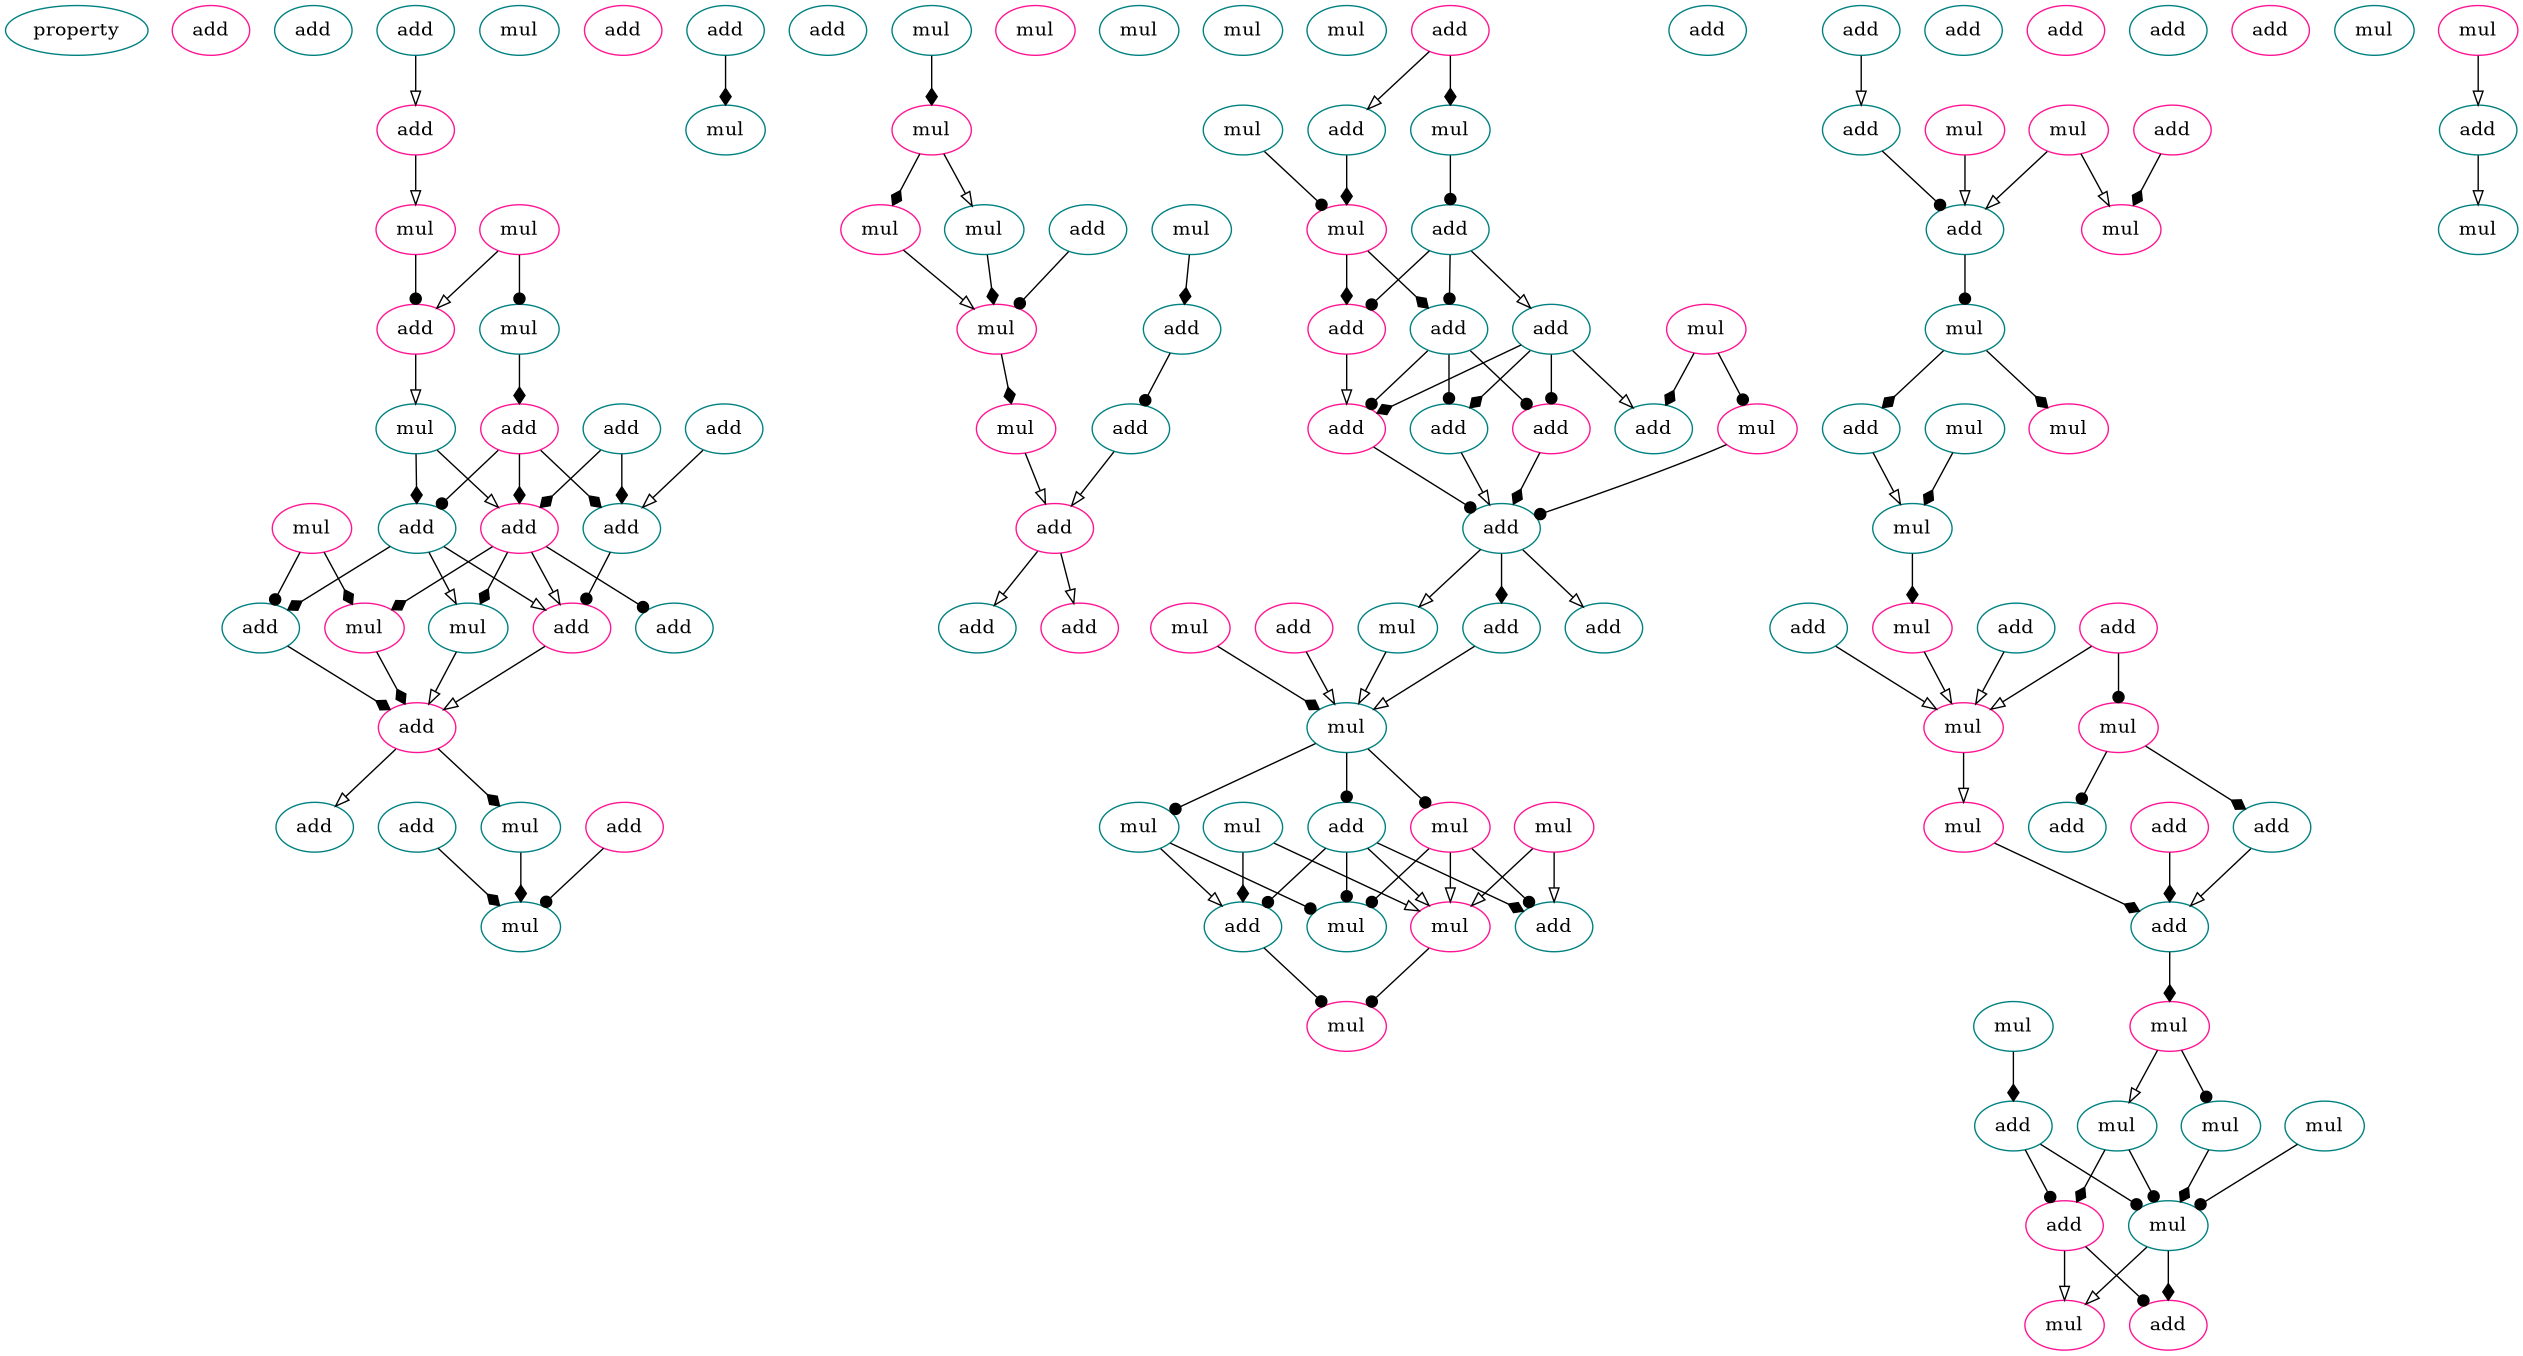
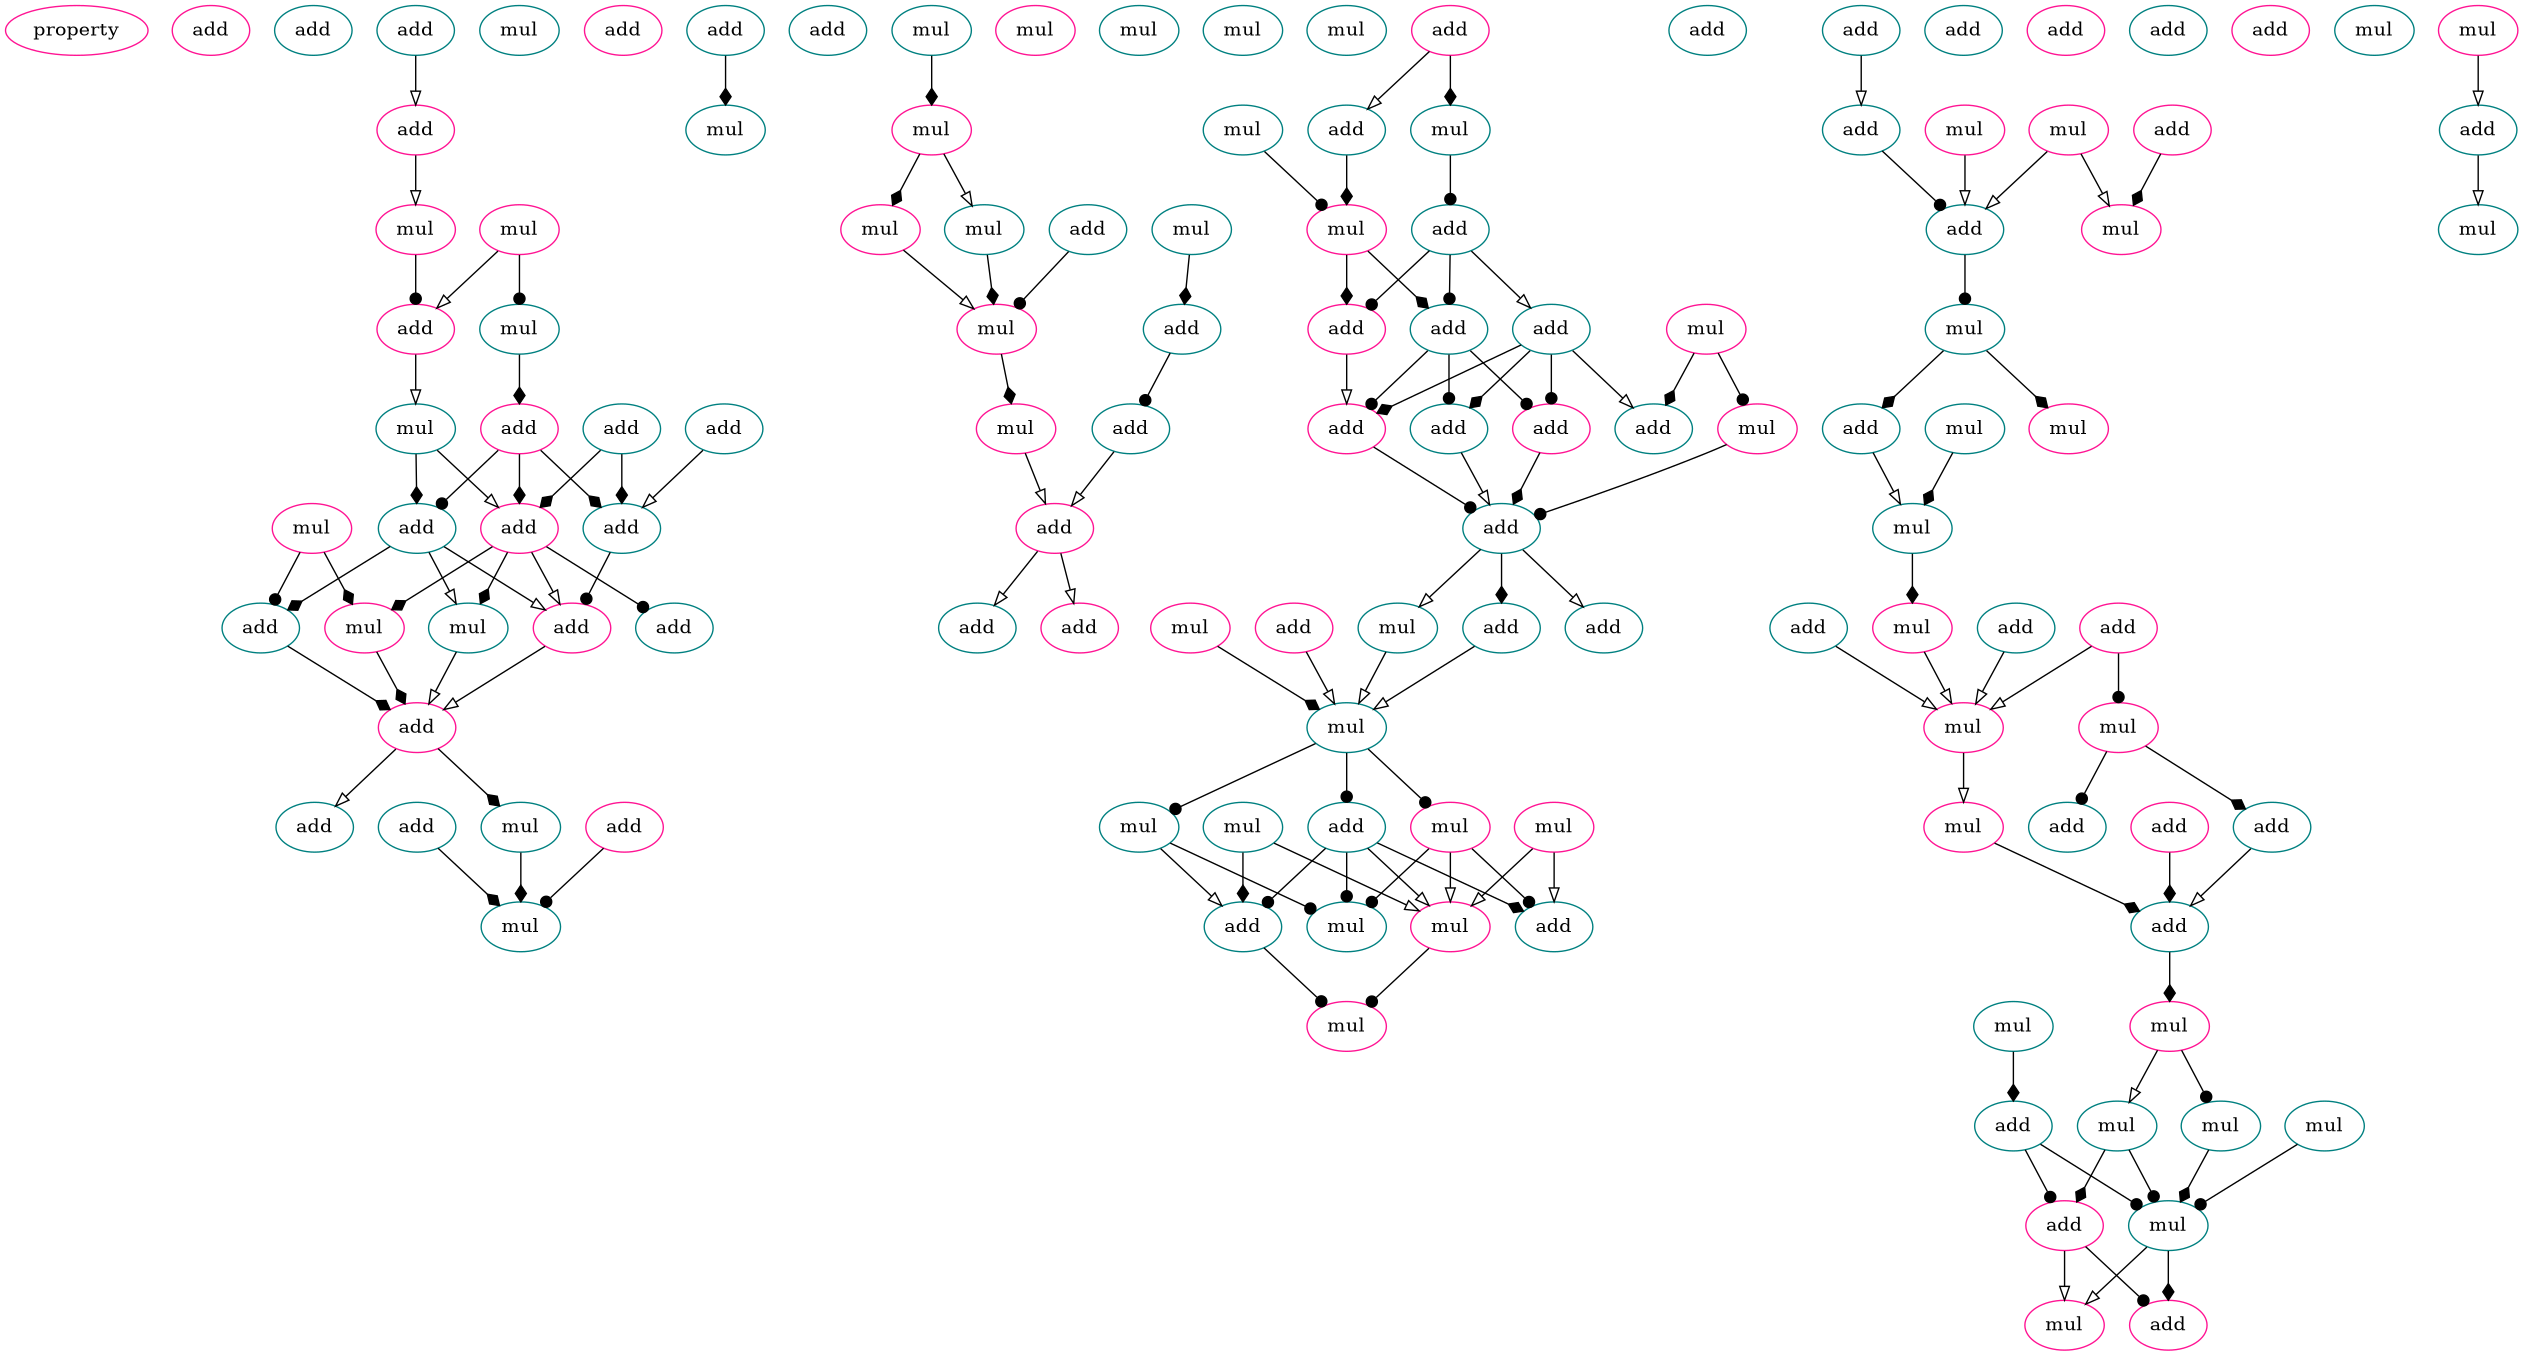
  digraph {
    node [fontcolor=black color=teal]
    edge [arrowhead=onormal]
-   property [lf=1.1 mul=2]
+   property [lf=1.1 mul=2 color=deeppink]
    n2 [label=add color=deeppink]
    n3 [label=add]
    n4 [label=add]
    n5 [label=add color=deeppink]
    n6 [label=mul color=deeppink]
    n7 [label=add color=deeppink]
    n8 [label=mul color=deeppink]
    n9 [label=mul]
    n10 [label=mul]
    n11 [label=add color=deeppink]
    n12 [label=mul]
    n13 [label=add]
    n14 [label=add]
    n15 [label=add color=deeppink]
    n16 [label=add]
    n17 [label=add]
    n18 [label=add color=deeppink]
    n19 [label=mul color=deeppink]
    n20 [label=add]
    n21 [label=mul color=deeppink]
    n22 [label=mul]
    n23 [label=add]
    n24 [label=add color=deeppink]
    n25 [label=add]
    n26 [label=mul]
    n27 [label=add color=deeppink]
    n28 [label=mul]
    n29 [label=add]
    n30 [label=add color=deeppink]
    n31 [label=add]
    n32 [label=mul]
    n33 [label=add]
    n34 [label=mul]
    n35 [label=mul color=deeppink]
    n36 [label=mul color=deeppink]
    n37 [label=mul]
    n38 [label=mul color=deeppink]
    n39 [label=mul color=deeppink]
    n40 [label=mul]
    n41 [label=add]
    n42 [label=add]
    n43 [label=mul color=deeppink]
    n44 [label=add]
    n45 [label=add color=deeppink]
    n46 [label=mul]
    n47 [label=add]
    n48 [label=add color=deeppink]
    n49 [label=mul]
    n50 [label=mul]
    n51 [label=add color=deeppink]
    n52 [label=add]
    n53 [label=mul]
    n54 [label=mul color=deeppink]
    n55 [label=add]
    n56 [label=mul]
    n57 [label=add]
    n58 [label=add]
    n59 [label=add color=deeppink]
    n60 [label=add color=deeppink]
    n61 [label=add color=deeppink]
    n62 [label=add]
    n63 [label=add]
    n64 [label=mul color=deeppink]
    n65 [label=mul color=deeppink]
    n66 [label=add]
    n67 [label=mul]
    n68 [label=add]
    n69 [label=add]
    n70 [label=mul]
    n71 [label=mul color=deeppink]
    n72 [label=add color=deeppink]
    n73 [label=mul]
    n74 [label=add]
    n75 [label=mul color=deeppink]
    n76 [label=add]
    n77 [label=mul]
    n78 [label=mul color=deeppink]
    n79 [label=mul color=deeppink]
    n80 [label=add]
    n81 [label=mul]
    n82 [label=mul color=deeppink]
    n83 [label=add]
    n84 [label=add]
    n85 [label=add]
    n86 [label=mul color=deeppink]
    n87 [label=add]
    n88 [label=mul color=deeppink]
    n89 [label=mul color=deeppink]
    n90 [label=add]
    n91 [label=add color=deeppink]
    n92 [label=mul]
    n93 [label=add]
    n94 [label=mul color=deeppink]
    n95 [label=add color=deeppink]
    n96 [label=mul]
    n97 [label=mul]
    n98 [label=add]
    n99 [label=mul color=deeppink]
    n100 [label=mul color=deeppink]
    n101 [label=add]
    n102 [label=add color=deeppink]
    n103 [label=add color=deeppink]
    n104 [label=mul color=deeppink]
    n105 [label=add]
    n106 [label=add]
    n107 [label=add]
    n108 [label=mul color=deeppink]
    n109 [label=add]
    n110 [label=add color=deeppink]
    n111 [label=mul color=deeppink]
    n112 [label=mul]
    n113 [label=add]
    n114 [label=mul]
    n115 [label=mul]
    n116 [label=add color=deeppink]
    n117 [label=mul]
    n118 [label=mul]
    n119 [label=mul color=deeppink]
    n120 [label=add color=deeppink]
    n121 [label=mul]
    n122 [label=mul color=deeppink]
    n123 [label=add]
    n124 [label=mul]
    n4 -> n5
    n5 -> n6
    n6 -> n7 [arrowhead=dot]
    n7 -> n12
    n8 -> n7
    n8 -> n9 [arrowhead=dot]
    n9 -> n11 [arrowhead=diamond]
    n11 -> n14 [arrowhead=diamond]
    n11 -> n15 [arrowhead=diamond]
    n11 -> n16 [arrowhead=dot]
    n12 -> n15
    n12 -> n16 [arrowhead=diamond]
    n13 -> n14
    n14 -> n18 [arrowhead=dot]
    n15 -> n18
    n15 -> n21 [arrowhead=diamond]
    n15 -> n22 [arrowhead=diamond]
    n15 -> n23 [arrowhead=dot]
    n16 -> n18
    n16 -> n20 [arrowhead=diamond]
    n16 -> n22
    n17 -> n14 [arrowhead=diamond]
    n17 -> n15 [arrowhead=diamond]
    n18 -> n24
    n19 -> n20 [arrowhead=dot]
    n19 -> n21 [arrowhead=diamond]
    n20 -> n24 [arrowhead=diamond]
    n21 -> n24 [arrowhead=diamond]
    n22 -> n24
    n24 -> n25
    n24 -> n26 [arrowhead=diamond]
    n26 -> n28 [arrowhead=diamond]
    n27 -> n28 [arrowhead=dot]
    n29 -> n28 [arrowhead=diamond]
    n31 -> n32 [arrowhead=diamond]
    n34 -> n35 [arrowhead=diamond]
    n35 -> n36 [arrowhead=diamond]
    n35 -> n37
    n36 -> n39
    n37 -> n39 [arrowhead=diamond]
    n39 -> n43 [arrowhead=diamond]
    n40 -> n41 [arrowhead=diamond]
    n41 -> n44 [arrowhead=dot]
    n42 -> n39 [arrowhead=dot]
    n43 -> n45
    n44 -> n45
    n45 -> n47
    n45 -> n48
    n51 -> n52
    n51 -> n53 [arrowhead=diamond]
    n52 -> n54 [arrowhead=diamond]
    n53 -> n55 [arrowhead=dot]
    n54 -> n58 [arrowhead=diamond]
    n54 -> n59 [arrowhead=diamond]
    n55 -> n57
    n55 -> n58 [arrowhead=dot]
    n55 -> n59 [arrowhead=dot]
    n56 -> n54 [arrowhead=dot]
    n57 -> n60 [arrowhead=dot]
    n57 -> n61 [arrowhead=diamond]
    n57 -> n62 [arrowhead=diamond]
    n57 -> n63
    n58 -> n60 [arrowhead=dot]
    n58 -> n61 [arrowhead=dot]
    n58 -> n62 [arrowhead=dot]
    n59 -> n61
    n60 -> n66 [arrowhead=diamond]
    n61 -> n66 [arrowhead=dot]
    n62 -> n66
    n64 -> n63 [arrowhead=diamond]
    n64 -> n65 [arrowhead=dot]
    n65 -> n66 [arrowhead=dot]
    n66 -> n67
    n66 -> n68
    n66 -> n69 [arrowhead=diamond]
    n67 -> n70
    n69 -> n70
    n70 -> n73 [arrowhead=dot]
    n70 -> n74 [arrowhead=dot]
    n70 -> n75 [arrowhead=dot]
    n71 -> n70 [arrowhead=diamond]
    n72 -> n70
    n73 -> n76
    n73 -> n77 [arrowhead=dot]
    n74 -> n76 [arrowhead=dot]
    n74 -> n77 [arrowhead=dot]
    n74 -> n79
    n74 -> n80 [arrowhead=diamond]
    n75 -> n77 [arrowhead=dot]
    n75 -> n79
    n75 -> n80 [arrowhead=dot]
    n76 -> n82 [arrowhead=dot]
    n78 -> n79
    n78 -> n80
    n79 -> n82 [arrowhead=dot]
    n81 -> n76 [arrowhead=diamond]
    n81 -> n79
    n84 -> n85
    n85 -> n87 [arrowhead=dot]
    n86 -> n87
    n87 -> n92 [arrowhead=dot]
    n88 -> n87
    n88 -> n89
    n91 -> n89 [arrowhead=diamond]
    n92 -> n93 [arrowhead=diamond]
    n92 -> n94 [arrowhead=diamond]
    n93 -> n97
    n96 -> n97 [arrowhead=diamond]
    n97 -> n99 [arrowhead=diamond]
    n99 -> n100
    n100 -> n108
    n101 -> n100
    n103 -> n100
    n103 -> n104 [arrowhead=dot]
    n104 -> n106 [arrowhead=diamond]
    n104 -> n107 [arrowhead=dot]
    n105 -> n100
    n106 -> n109
    n108 -> n109 [arrowhead=diamond]
    n109 -> n111 [arrowhead=diamond]
    n110 -> n109 [arrowhead=diamond]
    n111 -> n114
    n111 -> n115 [arrowhead=dot]
    n112 -> n113 [arrowhead=diamond]
    n113 -> n116 [arrowhead=dot]
    n113 -> n117 [arrowhead=dot]
    n114 -> n116 [arrowhead=diamond]
    n114 -> n117 [arrowhead=dot]
    n115 -> n117 [arrowhead=diamond]
    n116 -> n119
    n116 -> n120 [arrowhead=dot]
    n117 -> n119
    n117 -> n120 [arrowhead=diamond]
    n118 -> n117 [arrowhead=dot]
    n122 -> n123
    n123 -> n124
  }
